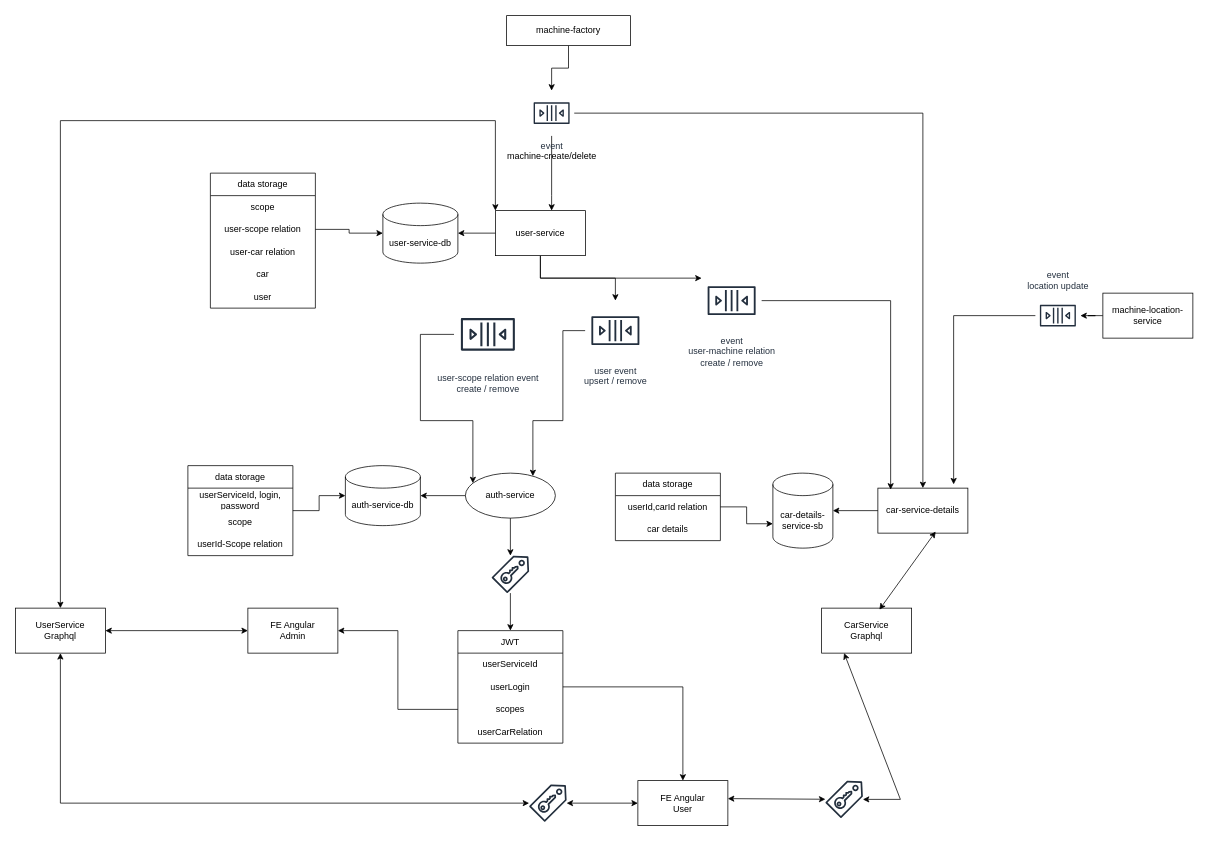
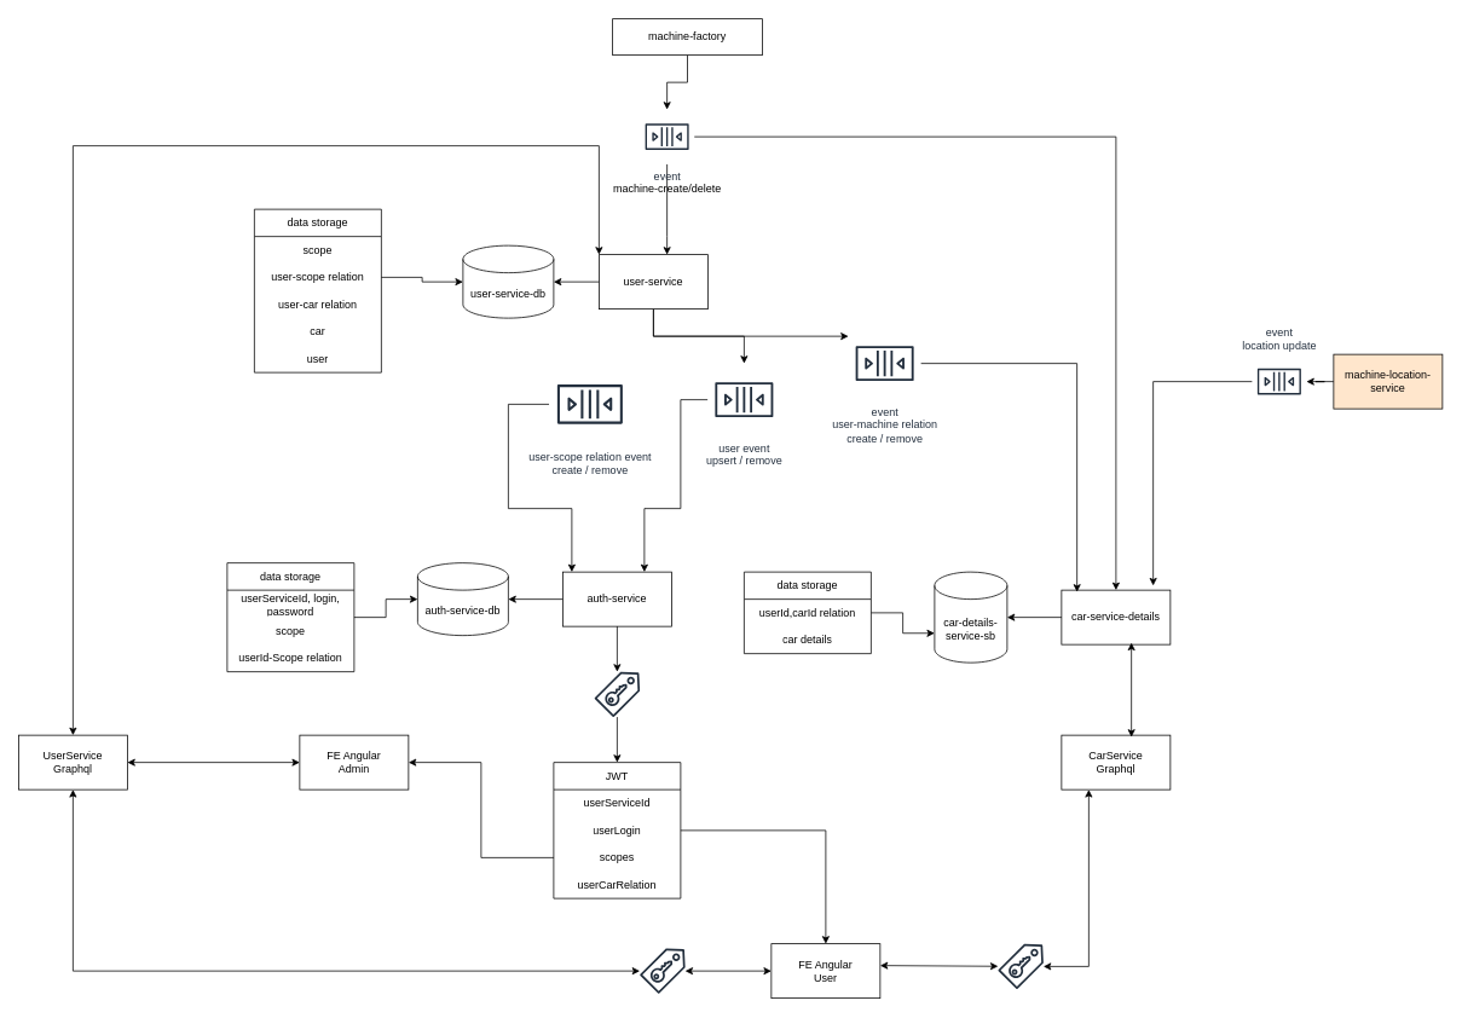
  <mxCell id="0" />
  <mxCell id="1" parent="0" />
  <mxCell id="2" style="edgeStyle=orthogonalEdgeStyle;rounded=0;orthogonalLoop=1;jettySize=auto;html=1;" parent="1" source="3" target="20" edge="1"><mxGeometry relative="1" as="geometry" /></mxCell>
  <mxCell id="3" value="machine-factory" style="rounded=0;whiteSpace=wrap;html=1;" parent="1" vertex="1"><mxGeometry x="675" y="20" width="165" height="40" as="geometry" /></mxCell>
  <mxCell id="4" style="edgeStyle=orthogonalEdgeStyle;rounded=0;orthogonalLoop=1;jettySize=auto;html=1;" parent="1" source="6" target="10" edge="1"><mxGeometry relative="1" as="geometry" /></mxCell>
  <mxCell id="5" style="edgeStyle=orthogonalEdgeStyle;rounded=0;orthogonalLoop=1;jettySize=auto;html=1;" parent="1" source="6" target="17" edge="1"><mxGeometry relative="1" as="geometry"><Array as="points"><mxPoint x="720" y="370" /><mxPoint x="960" y="370" /></Array></mxGeometry></mxCell>
  <mxCell id="6" value="user-service" style="rounded=0;whiteSpace=wrap;html=1;" parent="1" vertex="1"><mxGeometry x="660" y="280" width="120" height="60" as="geometry" /></mxCell>
  <mxCell id="7" value="user-service-db" style="shape=cylinder3;whiteSpace=wrap;html=1;boundedLbl=1;backgroundOutline=1;size=15;" parent="1" vertex="1"><mxGeometry x="510" y="270" width="100" height="80" as="geometry" /></mxCell>
  <mxCell id="8" style="edgeStyle=orthogonalEdgeStyle;rounded=0;orthogonalLoop=1;jettySize=auto;html=1;entryX=1;entryY=0.5;entryDx=0;entryDy=0;entryPerimeter=0;" parent="1" source="6" target="7" edge="1"><mxGeometry relative="1" as="geometry" /></mxCell>
  <mxCell id="9" style="edgeStyle=orthogonalEdgeStyle;rounded=0;orthogonalLoop=1;jettySize=auto;html=1;" parent="1" source="10" target="14" edge="1"><mxGeometry relative="1" as="geometry"><Array as="points"><mxPoint x="750" y="440" /><mxPoint x="750" y="560" /><mxPoint x="710" y="560" /></Array></mxGeometry></mxCell>
  <mxCell id="10" value="user event&lt;br&gt;upsert / remove" style="sketch=0;outlineConnect=0;fontColor=#232F3E;gradientColor=none;strokeColor=#232F3E;fillColor=#ffffff;dashed=0;verticalLabelPosition=bottom;verticalAlign=top;align=center;html=1;fontSize=12;fontStyle=0;aspect=fixed;shape=mxgraph.aws4.resourceIcon;resIcon=mxgraph.aws4.queue;labelPosition=center;" parent="1" vertex="1"><mxGeometry x="780" y="400" width="80" height="80" as="geometry" /></mxCell>
  <mxCell id="11" style="edgeStyle=orthogonalEdgeStyle;rounded=0;orthogonalLoop=1;jettySize=auto;html=1;" parent="1" source="12" target="14" edge="1"><mxGeometry relative="1" as="geometry"><Array as="points"><mxPoint x="560" y="445" /><mxPoint x="560" y="560" /><mxPoint x="630" y="560" /></Array></mxGeometry></mxCell>
  <mxCell id="12" value="user-scope relation event&lt;br&gt;create / remove&lt;br&gt;" style="sketch=0;outlineConnect=0;fontColor=#232F3E;gradientColor=none;strokeColor=#232F3E;fillColor=#ffffff;dashed=0;verticalLabelPosition=bottom;verticalAlign=top;align=center;html=1;fontSize=12;fontStyle=0;aspect=fixed;shape=mxgraph.aws4.resourceIcon;resIcon=mxgraph.aws4.queue;labelPosition=center;" parent="1" vertex="1"><mxGeometry x="605" y="400" width="90" height="90" as="geometry" /></mxCell>
  <mxCell id="13" style="edgeStyle=orthogonalEdgeStyle;rounded=0;orthogonalLoop=1;jettySize=auto;html=1;" parent="1" source="49" target="45" edge="1"><mxGeometry relative="1" as="geometry" /></mxCell>
- <mxCell id="14" value="auth-service" style="ellipse;whiteSpace=wrap;html=1;" parent="1" vertex="1"><mxGeometry x="620" y="630" width="120" height="60" as="geometry" /></mxCell>
+ <mxCell id="14" value="auth-service" style="rounded=0;whiteSpace=wrap;html=1;" parent="1" vertex="1"><mxGeometry x="620" y="630" width="120" height="60" as="geometry" /></mxCell>
  <mxCell id="15" value="auth-service-db" style="shape=cylinder3;whiteSpace=wrap;html=1;boundedLbl=1;backgroundOutline=1;size=15;" parent="1" vertex="1"><mxGeometry x="460" y="620" width="100" height="80" as="geometry" /></mxCell>
  <mxCell id="16" style="edgeStyle=orthogonalEdgeStyle;rounded=0;orthogonalLoop=1;jettySize=auto;html=1;entryX=1;entryY=0.5;entryDx=0;entryDy=0;entryPerimeter=0;" parent="1" source="14" target="15" edge="1"><mxGeometry relative="1" as="geometry" /></mxCell>
  <mxCell id="17" value="&lt;div style=&quot;border-color: var(--border-color); caret-color: rgb(35, 47, 62); color: rgb(35, 47, 62); font-family: Helvetica; font-size: 12px; font-style: normal; font-variant-caps: normal; font-weight: 400; letter-spacing: normal; text-align: center; text-indent: 0px; text-transform: none; word-spacing: 0px; -webkit-text-stroke-width: 0px; text-decoration: none;&quot;&gt;event&lt;/div&gt;&lt;div style=&quot;border-color: var(--border-color); caret-color: rgb(35, 47, 62); color: rgb(35, 47, 62); font-family: Helvetica; font-size: 12px; font-style: normal; font-variant-caps: normal; font-weight: 400; letter-spacing: normal; text-align: center; text-indent: 0px; text-transform: none; word-spacing: 0px; -webkit-text-stroke-width: 0px; text-decoration: none;&quot;&gt;user-machine relation &lt;br&gt;&lt;/div&gt;&lt;div style=&quot;border-color: var(--border-color); caret-color: rgb(35, 47, 62); color: rgb(35, 47, 62); font-family: Helvetica; font-size: 12px; font-style: normal; font-variant-caps: normal; font-weight: 400; letter-spacing: normal; text-align: center; text-indent: 0px; text-transform: none; word-spacing: 0px; -webkit-text-stroke-width: 0px; text-decoration: none;&quot;&gt;create / remove&lt;br&gt;&lt;/div&gt;" style="sketch=0;outlineConnect=0;fontColor=#232F3E;gradientColor=none;strokeColor=#232F3E;fillColor=#ffffff;dashed=0;verticalLabelPosition=bottom;verticalAlign=top;align=center;html=1;fontSize=12;fontStyle=0;aspect=fixed;shape=mxgraph.aws4.resourceIcon;resIcon=mxgraph.aws4.queue;labelPosition=center;" parent="1" vertex="1"><mxGeometry x="935" y="360" width="80" height="80" as="geometry" /></mxCell>
  <mxCell id="18" style="edgeStyle=orthogonalEdgeStyle;rounded=0;orthogonalLoop=1;jettySize=auto;html=1;" parent="1" source="20" target="6" edge="1"><mxGeometry relative="1" as="geometry"><Array as="points"><mxPoint x="735" y="260" /><mxPoint x="735" y="260" /></Array></mxGeometry></mxCell>
  <mxCell id="19" style="edgeStyle=orthogonalEdgeStyle;rounded=0;orthogonalLoop=1;jettySize=auto;html=1;" parent="1" source="20" target="21" edge="1"><mxGeometry relative="1" as="geometry" /></mxCell>
  <mxCell id="20" value="&lt;div style=&quot;border-color: var(--border-color); caret-color: rgb(35, 47, 62); color: rgb(35, 47, 62); font-family: Helvetica; font-size: 12px; font-style: normal; font-variant-caps: normal; font-weight: 400; letter-spacing: normal; text-align: center; text-indent: 0px; text-transform: none; word-spacing: 0px; -webkit-text-stroke-width: 0px; text-decoration: none;&quot;&gt;event&lt;/div&gt;&lt;div style=&quot;border-color: var(--border-color); caret-color: rgb(35, 47, 62); color: rgb(35, 47, 62); font-family: Helvetica; font-size: 12px; font-style: normal; font-variant-caps: normal; font-weight: 400; letter-spacing: normal; text-align: center; text-indent: 0px; text-transform: none; word-spacing: 0px; -webkit-text-stroke-width: 0px; text-decoration: none;&quot;&gt;&lt;span style=&quot;border-color: var(--border-color); caret-color: rgb(0, 0, 0); color: rgb(0, 0, 0);&quot;&gt;machine-create/delete&lt;/span&gt;&lt;/div&gt;" style="sketch=0;outlineConnect=0;fontColor=#232F3E;gradientColor=none;strokeColor=#232F3E;fillColor=#ffffff;dashed=0;verticalLabelPosition=bottom;verticalAlign=top;align=center;html=1;fontSize=12;fontStyle=0;aspect=fixed;shape=mxgraph.aws4.resourceIcon;resIcon=mxgraph.aws4.queue;labelPosition=center;" parent="1" vertex="1"><mxGeometry x="705" y="120" width="60" height="60" as="geometry" /></mxCell>
  <mxCell id="21" value="car-service-details" style="rounded=0;whiteSpace=wrap;html=1;" parent="1" vertex="1"><mxGeometry x="1170" y="650" width="120" height="60" as="geometry" /></mxCell>
  <mxCell id="22" style="edgeStyle=orthogonalEdgeStyle;rounded=0;orthogonalLoop=1;jettySize=auto;html=1;entryX=0.142;entryY=0.033;entryDx=0;entryDy=0;entryPerimeter=0;" parent="1" source="17" target="21" edge="1"><mxGeometry relative="1" as="geometry" /></mxCell>
  <mxCell id="23" value="car-details-service-sb" style="shape=cylinder3;whiteSpace=wrap;html=1;boundedLbl=1;backgroundOutline=1;size=15;" parent="1" vertex="1"><mxGeometry y="630" width="80" height="100" as="geometry" x="1030" /></mxCell>
  <mxCell id="24" style="edgeStyle=orthogonalEdgeStyle;rounded=0;orthogonalLoop=1;jettySize=auto;html=1;entryX=1;entryY=0.5;entryDx=0;entryDy=0;entryPerimeter=0;" parent="1" source="21" target="23" edge="1"><mxGeometry relative="1" as="geometry" /></mxCell>
  <mxCell id="25" value="data storage" style="swimlane;fontStyle=0;childLayout=stackLayout;horizontal=1;startSize=30;horizontalStack=0;resizeParent=1;resizeParentMax=0;resizeLast=0;collapsible=1;marginBottom=0;whiteSpace=wrap;html=1;" parent="1" vertex="1"><mxGeometry x="820" y="630" width="140" height="90" as="geometry" /></mxCell>
  <mxCell id="26" value="userId,carId relation" style="text;strokeColor=none;fillColor=none;align=center;verticalAlign=middle;spacingLeft=4;spacingRight=4;overflow=hidden;points=[[0,0.5],[1,0.5]];portConstraint=eastwest;rotatable=0;whiteSpace=wrap;html=1;" parent="25" vertex="1"><mxGeometry y="30" width="140" height="30" as="geometry" /></mxCell>
  <mxCell id="27" value="car details" style="text;strokeColor=none;fillColor=none;align=center;verticalAlign=middle;spacingLeft=4;spacingRight=4;overflow=hidden;points=[[0,0.5],[1,0.5]];portConstraint=eastwest;rotatable=0;whiteSpace=wrap;html=1;" parent="25" vertex="1"><mxGeometry y="60" width="140" height="30" as="geometry" /></mxCell>
  <mxCell id="28" style="edgeStyle=orthogonalEdgeStyle;rounded=0;orthogonalLoop=1;jettySize=auto;html=1;entryX=0;entryY=0;entryDx=0;entryDy=67.5;entryPerimeter=0;" parent="1" source="25" target="23" edge="1"><mxGeometry relative="1" as="geometry" /></mxCell>
  <mxCell id="29" style="edgeStyle=orthogonalEdgeStyle;rounded=0;orthogonalLoop=1;jettySize=auto;html=1;" parent="1" source="30" target="15" edge="1"><mxGeometry relative="1" as="geometry" /></mxCell>
  <mxCell id="30" value="data storage" style="swimlane;fontStyle=0;childLayout=stackLayout;horizontal=1;startSize=30;horizontalStack=0;resizeParent=1;resizeParentMax=0;resizeLast=0;collapsible=1;marginBottom=0;whiteSpace=wrap;html=1;" parent="1" vertex="1"><mxGeometry x="250" y="620" width="140" height="120" as="geometry" /></mxCell>
  <mxCell id="31" value="userServiceId, login, password" style="text;strokeColor=none;fillColor=none;align=center;verticalAlign=middle;spacingLeft=4;spacingRight=4;overflow=hidden;points=[[0,0.5],[1,0.5]];portConstraint=eastwest;rotatable=0;whiteSpace=wrap;html=1;" parent="30" vertex="1"><mxGeometry y="30" width="140" height="30" as="geometry" /></mxCell>
  <mxCell id="32" value="scope" style="text;html=1;strokeColor=none;fillColor=none;align=center;verticalAlign=middle;whiteSpace=wrap;rounded=0;" parent="30" vertex="1"><mxGeometry y="60" width="140" height="30" as="geometry" /></mxCell>
  <mxCell id="33" value="userId-Scope relation" style="text;strokeColor=none;fillColor=none;align=center;verticalAlign=middle;spacingLeft=4;spacingRight=4;overflow=hidden;points=[[0,0.5],[1,0.5]];portConstraint=eastwest;rotatable=0;whiteSpace=wrap;html=1;" parent="30" vertex="1"><mxGeometry y="90" width="140" height="30" as="geometry" /></mxCell>
  <mxCell id="34" value="data storage" style="swimlane;fontStyle=0;childLayout=stackLayout;horizontal=1;startSize=30;horizontalStack=0;resizeParent=1;resizeParentMax=0;resizeLast=0;collapsible=1;marginBottom=0;whiteSpace=wrap;html=1;align=center;" parent="1" vertex="1"><mxGeometry x="280" y="230" width="140" height="180" as="geometry" /></mxCell>
  <mxCell id="35" value="scope" style="text;strokeColor=none;fillColor=none;align=center;verticalAlign=middle;spacingLeft=4;spacingRight=4;overflow=hidden;points=[[0,0.5],[1,0.5]];portConstraint=eastwest;rotatable=0;whiteSpace=wrap;html=1;" parent="34" vertex="1"><mxGeometry y="30" width="140" height="30" as="geometry" /></mxCell>
  <mxCell id="36" value="user-scope relation" style="text;html=1;strokeColor=none;fillColor=none;align=center;verticalAlign=middle;whiteSpace=wrap;rounded=0;" parent="34" vertex="1"><mxGeometry y="60" width="140" height="30" as="geometry" /></mxCell>
  <mxCell id="37" value="user-car relation" style="text;html=1;strokeColor=none;fillColor=none;align=center;verticalAlign=middle;whiteSpace=wrap;rounded=0;" parent="34" vertex="1"><mxGeometry y="90" width="140" height="30" as="geometry" /></mxCell>
  <mxCell id="38" value="car" style="text;html=1;strokeColor=none;fillColor=none;align=center;verticalAlign=middle;whiteSpace=wrap;rounded=0;" parent="34" vertex="1"><mxGeometry y="120" width="140" height="30" as="geometry" /></mxCell>
  <mxCell id="39" value="user" style="text;strokeColor=none;fillColor=none;align=center;verticalAlign=middle;spacingLeft=4;spacingRight=4;overflow=hidden;points=[[0,0.5],[1,0.5]];portConstraint=eastwest;rotatable=0;whiteSpace=wrap;html=1;" parent="34" vertex="1"><mxGeometry y="150" width="140" height="30" as="geometry" /></mxCell>
  <mxCell id="40" style="edgeStyle=orthogonalEdgeStyle;rounded=0;orthogonalLoop=1;jettySize=auto;html=1;" parent="1" source="36" target="7" edge="1"><mxGeometry relative="1" as="geometry" /></mxCell>
  <mxCell id="41" value="" style="edgeStyle=orthogonalEdgeStyle;rounded=0;orthogonalLoop=1;jettySize=auto;html=1;" parent="1" source="42" target="43" edge="1"><mxGeometry relative="1" as="geometry" /></mxCell>
- <mxCell id="42" value="machine-location-service" style="rounded=0;whiteSpace=wrap;html=1;" parent="1" vertex="1"><mxGeometry x="1470" y="390" width="120" height="60" as="geometry" /></mxCell>
+ <mxCell id="42" value="machine-location-service" style="rounded=0;whiteSpace=wrap;html=1;fillColor=#ffe6cc;" parent="1" vertex="1"><mxGeometry x="1470" y="390" width="120" height="60" as="geometry" /></mxCell>
  <mxCell id="43" value="&lt;div style=&quot;border-color: var(--border-color); caret-color: rgb(35, 47, 62); color: rgb(35, 47, 62); font-family: Helvetica; font-size: 12px; font-style: normal; font-variant-caps: normal; font-weight: 400; letter-spacing: normal; text-align: center; text-indent: 0px; text-transform: none; word-spacing: 0px; -webkit-text-stroke-width: 0px; text-decoration: none;&quot;&gt;event&lt;/div&gt;&lt;div style=&quot;border-color: var(--border-color); caret-color: rgb(35, 47, 62); color: rgb(35, 47, 62); font-family: Helvetica; font-size: 12px; font-style: normal; font-variant-caps: normal; font-weight: 400; letter-spacing: normal; text-align: center; text-indent: 0px; text-transform: none; word-spacing: 0px; -webkit-text-stroke-width: 0px; text-decoration: none;&quot;&gt;location update&lt;/div&gt;" style="sketch=0;outlineConnect=0;fontColor=#232F3E;gradientColor=none;strokeColor=#232F3E;fillColor=#ffffff;dashed=0;verticalLabelPosition=top;verticalAlign=bottom;align=center;html=1;fontSize=12;fontStyle=0;aspect=fixed;shape=mxgraph.aws4.resourceIcon;resIcon=mxgraph.aws4.queue;labelPosition=center;" parent="1" vertex="1"><mxGeometry x="1380" y="390" width="60" height="60" as="geometry" /></mxCell>
  <mxCell id="44" style="edgeStyle=orthogonalEdgeStyle;rounded=0;orthogonalLoop=1;jettySize=auto;html=1;entryX=0.842;entryY=-0.083;entryDx=0;entryDy=0;entryPerimeter=0;" parent="1" source="43" target="21" edge="1"><mxGeometry relative="1" as="geometry" /></mxCell>
  <mxCell id="45" value="FE Angular&lt;br&gt;User" style="rounded=0;whiteSpace=wrap;html=1;" parent="1" vertex="1"><mxGeometry x="850" y="1040" width="120" height="60" as="geometry" /></mxCell>
  <mxCell id="46" value="" style="edgeStyle=orthogonalEdgeStyle;rounded=0;orthogonalLoop=1;jettySize=auto;html=1;" parent="1" source="14" target="47" edge="1"><mxGeometry relative="1" as="geometry"><mxPoint x="680" y="690" as="sourcePoint" /><mxPoint x="635" y="870" as="targetPoint" /></mxGeometry></mxCell>
  <mxCell id="47" value="" style="sketch=0;outlineConnect=0;fontColor=#232F3E;gradientColor=none;fillColor=#232F3D;strokeColor=none;dashed=0;verticalLabelPosition=bottom;verticalAlign=top;align=center;html=1;fontSize=12;fontStyle=0;aspect=fixed;pointerEvents=1;shape=mxgraph.aws4.saml_token;" parent="1" vertex="1"><mxGeometry x="655" y="740" width="50" height="50" as="geometry" /></mxCell>
  <mxCell id="48" value="" style="edgeStyle=orthogonalEdgeStyle;rounded=0;orthogonalLoop=1;jettySize=auto;html=1;" parent="1" source="47" target="49" edge="1"><mxGeometry relative="1" as="geometry"><mxPoint x="680" y="760" as="sourcePoint" /><mxPoint x="680" y="1090" as="targetPoint" /></mxGeometry></mxCell>
  <mxCell id="49" value="JWT" style="swimlane;fontStyle=0;childLayout=stackLayout;horizontal=1;startSize=30;horizontalStack=0;resizeParent=1;resizeParentMax=0;resizeLast=0;collapsible=1;marginBottom=0;whiteSpace=wrap;html=1;" parent="1" vertex="1"><mxGeometry x="610" y="840" width="140" height="150" as="geometry" /></mxCell>
  <mxCell id="50" value="userServiceId" style="text;strokeColor=none;fillColor=none;align=center;verticalAlign=middle;spacingLeft=4;spacingRight=4;overflow=hidden;points=[[0,0.5],[1,0.5]];portConstraint=eastwest;rotatable=0;whiteSpace=wrap;html=1;" parent="49" vertex="1"><mxGeometry y="30" width="140" height="30" as="geometry" /></mxCell>
  <mxCell id="51" value="userLogin" style="text;strokeColor=none;fillColor=none;align=center;verticalAlign=middle;spacingLeft=4;spacingRight=4;overflow=hidden;points=[[0,0.5],[1,0.5]];portConstraint=eastwest;rotatable=0;whiteSpace=wrap;html=1;" parent="49" vertex="1"><mxGeometry y="60" width="140" height="30" as="geometry" /></mxCell>
  <mxCell id="52" value="scopes" style="text;html=1;strokeColor=none;fillColor=none;align=center;verticalAlign=middle;whiteSpace=wrap;rounded=0;" parent="49" vertex="1"><mxGeometry y="90" width="140" height="30" as="geometry" /></mxCell>
  <mxCell id="53" value="userCarRelation" style="text;strokeColor=none;fillColor=none;align=center;verticalAlign=middle;spacingLeft=4;spacingRight=4;overflow=hidden;points=[[0,0.5],[1,0.5]];portConstraint=eastwest;rotatable=0;whiteSpace=wrap;html=1;" parent="49" vertex="1"><mxGeometry y="120" width="140" height="30" as="geometry" /></mxCell>
  <mxCell id="54" value="FE Angular&lt;br&gt;Admin" style="rounded=0;whiteSpace=wrap;html=1;" parent="1" vertex="1"><mxGeometry x="330" y="810" width="120" height="60" as="geometry" /></mxCell>
  <mxCell id="55" style="edgeStyle=orthogonalEdgeStyle;rounded=0;orthogonalLoop=1;jettySize=auto;html=1;entryX=1;entryY=0.5;entryDx=0;entryDy=0;" parent="1" source="52" target="54" edge="1"><mxGeometry relative="1" as="geometry" /></mxCell>
  <mxCell id="56" value="UserService &lt;br&gt;Graphql" style="rounded=0;whiteSpace=wrap;html=1;" parent="1" vertex="1"><mxGeometry x="20" y="810" width="120" height="60" as="geometry" /></mxCell>
- <mxCell id="57" value="CarService&lt;br&gt;Graphql" style="rounded=0;whiteSpace=wrap;html=1;" parent="1" vertex="1"><mxGeometry x="1095" y="810" width="120" height="60" as="geometry" /></mxCell>
+ <mxCell id="57" value="CarService&lt;br&gt;Graphql" style="rounded=0;whiteSpace=wrap;html=1;" parent="1" vertex="1"><mxGeometry x="1170" y="810" width="120" height="60" as="geometry" /></mxCell>
  <mxCell id="58" value="" style="endArrow=classic;startArrow=classic;html=1;rounded=0;exitX=1;exitY=0.5;exitDx=0;exitDy=0;" parent="1" source="56" target="54" edge="1"><mxGeometry width="50" height="50" relative="1" as="geometry"><mxPoint x="660" y="680" as="sourcePoint" /><mxPoint x="710" y="630" as="targetPoint" /></mxGeometry></mxCell>
  <mxCell id="59" value="" style="endArrow=classic;startArrow=classic;html=1;rounded=0;entryX=0;entryY=0.5;entryDx=0;entryDy=0;" parent="1" source="66" target="45" edge="1"><mxGeometry width="50" height="50" relative="1" as="geometry"><mxPoint x="660" y="680" as="sourcePoint" /><mxPoint x="710" y="630" as="targetPoint" /><Array as="points" /></mxGeometry></mxCell>
  <mxCell id="60" value="" style="endArrow=classic;startArrow=classic;html=1;rounded=0;entryX=0;entryY=0;entryDx=0;entryDy=0;" parent="1" source="56" target="6" edge="1"><mxGeometry width="50" height="50" relative="1" as="geometry"><mxPoint x="660" y="680" as="sourcePoint" /><mxPoint x="710" y="630" as="targetPoint" /><Array as="points"><mxPoint x="80" y="160" /><mxPoint x="660" y="160" /></Array></mxGeometry></mxCell>
  <mxCell id="61" value="" style="endArrow=classic;startArrow=classic;html=1;rounded=0;entryX=0.25;entryY=1;entryDx=0;entryDy=0;" parent="1" source="64" target="57" edge="1"><mxGeometry width="50" height="50" relative="1" as="geometry"><mxPoint x="660" y="680" as="sourcePoint" /><mxPoint x="710" y="630" as="targetPoint" /><Array as="points"><mxPoint x="1200" y="1065" /></Array></mxGeometry></mxCell>
  <mxCell id="62" value="" style="endArrow=classic;startArrow=classic;html=1;rounded=0;entryX=0.642;entryY=0.967;entryDx=0;entryDy=0;entryPerimeter=0;exitX=0.642;exitY=0.033;exitDx=0;exitDy=0;exitPerimeter=0;" parent="1" source="57" target="21" edge="1"><mxGeometry width="50" height="50" relative="1" as="geometry"><mxPoint x="660" y="680" as="sourcePoint" /><mxPoint x="710" y="630" as="targetPoint" /></mxGeometry></mxCell>
  <mxCell id="63" value="" style="endArrow=classic;startArrow=classic;html=1;rounded=0;exitX=1;exitY=0.4;exitDx=0;exitDy=0;exitPerimeter=0;" parent="1" source="45" target="64" edge="1"><mxGeometry width="50" height="50" relative="1" as="geometry"><mxPoint x="970" y="1070" as="sourcePoint" /><mxPoint x="1200" y="870" as="targetPoint" /><Array as="points" /></mxGeometry></mxCell>
  <mxCell id="64" value="" style="sketch=0;outlineConnect=0;fontColor=#232F3E;gradientColor=none;fillColor=#232F3D;strokeColor=none;dashed=0;verticalLabelPosition=bottom;verticalAlign=top;align=center;html=1;fontSize=12;fontStyle=0;aspect=fixed;pointerEvents=1;shape=mxgraph.aws4.saml_token;" parent="1" vertex="1"><mxGeometry x="1100" y="1040" width="50" height="50" as="geometry" /></mxCell>
  <mxCell id="65" value="" style="endArrow=classic;startArrow=classic;html=1;rounded=0;entryX=0;entryY=0.5;entryDx=0;entryDy=0;" edge="1" parent="1" source="56" target="66"><mxGeometry width="50" height="50" relative="1" as="geometry"><mxPoint x="80" y="870" as="sourcePoint" /><mxPoint x="850" y="1070" as="targetPoint" /><Array as="points"><mxPoint x="80" y="1070" /></Array></mxGeometry></mxCell>
  <mxCell id="66" value="" style="sketch=0;outlineConnect=0;fontColor=#232F3E;gradientColor=none;fillColor=#232F3D;strokeColor=none;dashed=0;verticalLabelPosition=bottom;verticalAlign=top;align=center;html=1;fontSize=12;fontStyle=0;aspect=fixed;pointerEvents=1;shape=mxgraph.aws4.saml_token;" vertex="1" parent="1"><mxGeometry x="705" y="1045" width="50" height="50" as="geometry" /></mxCell>
